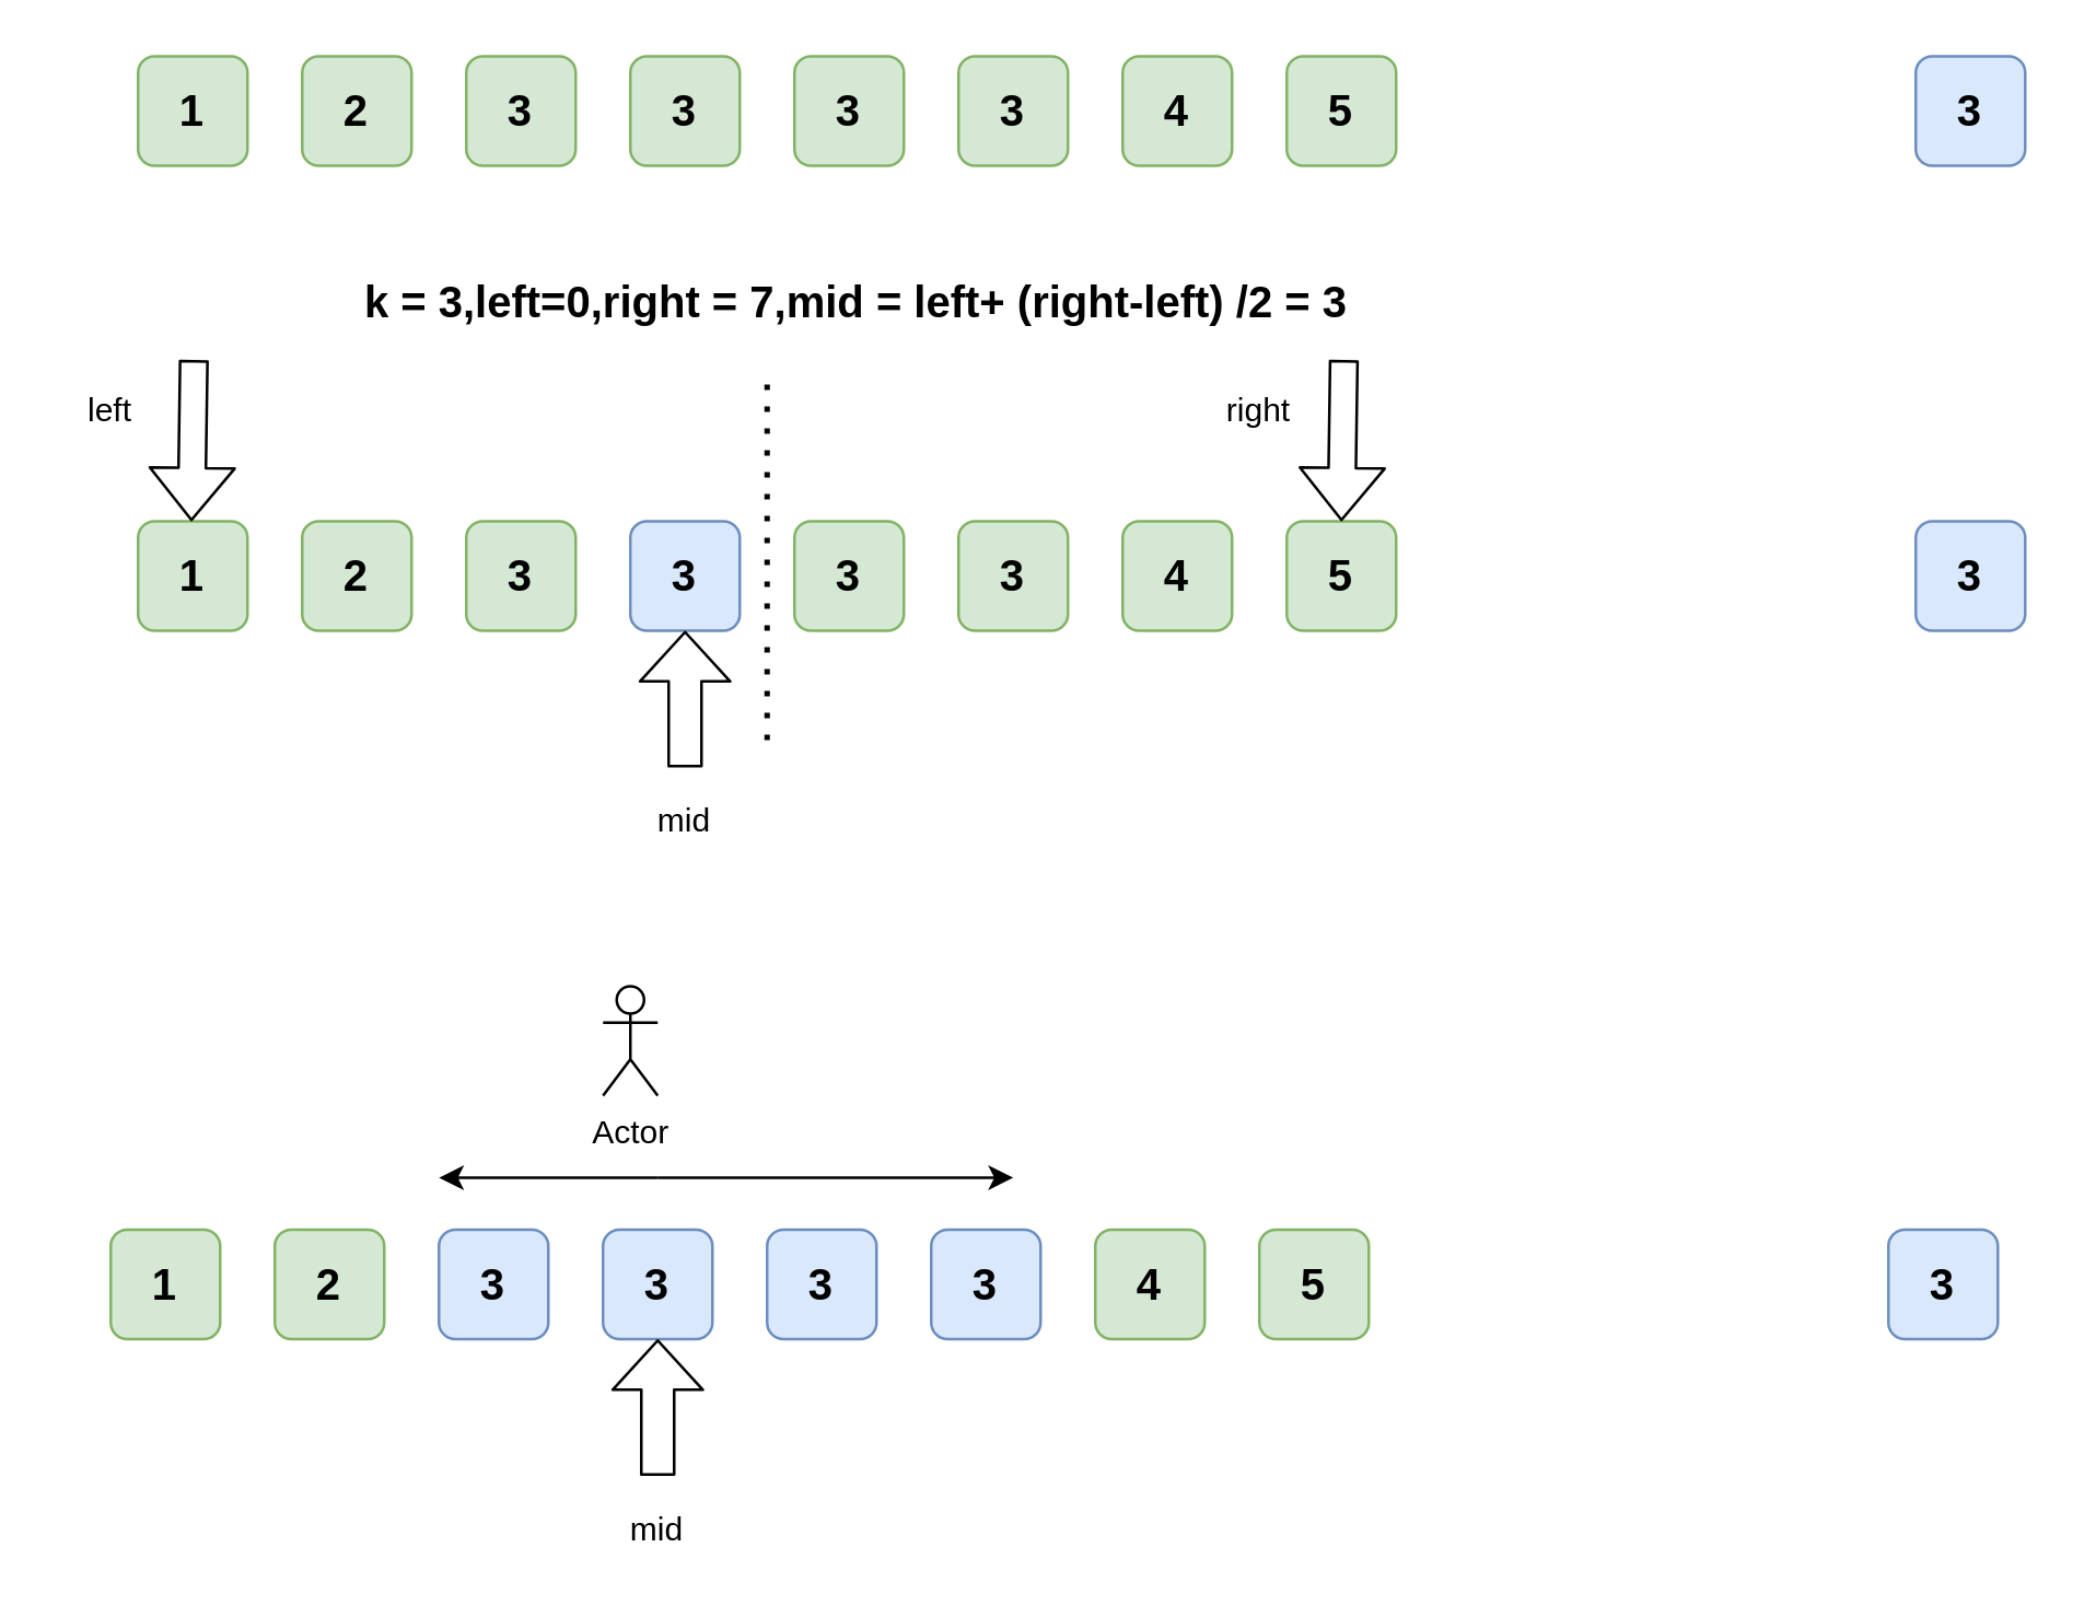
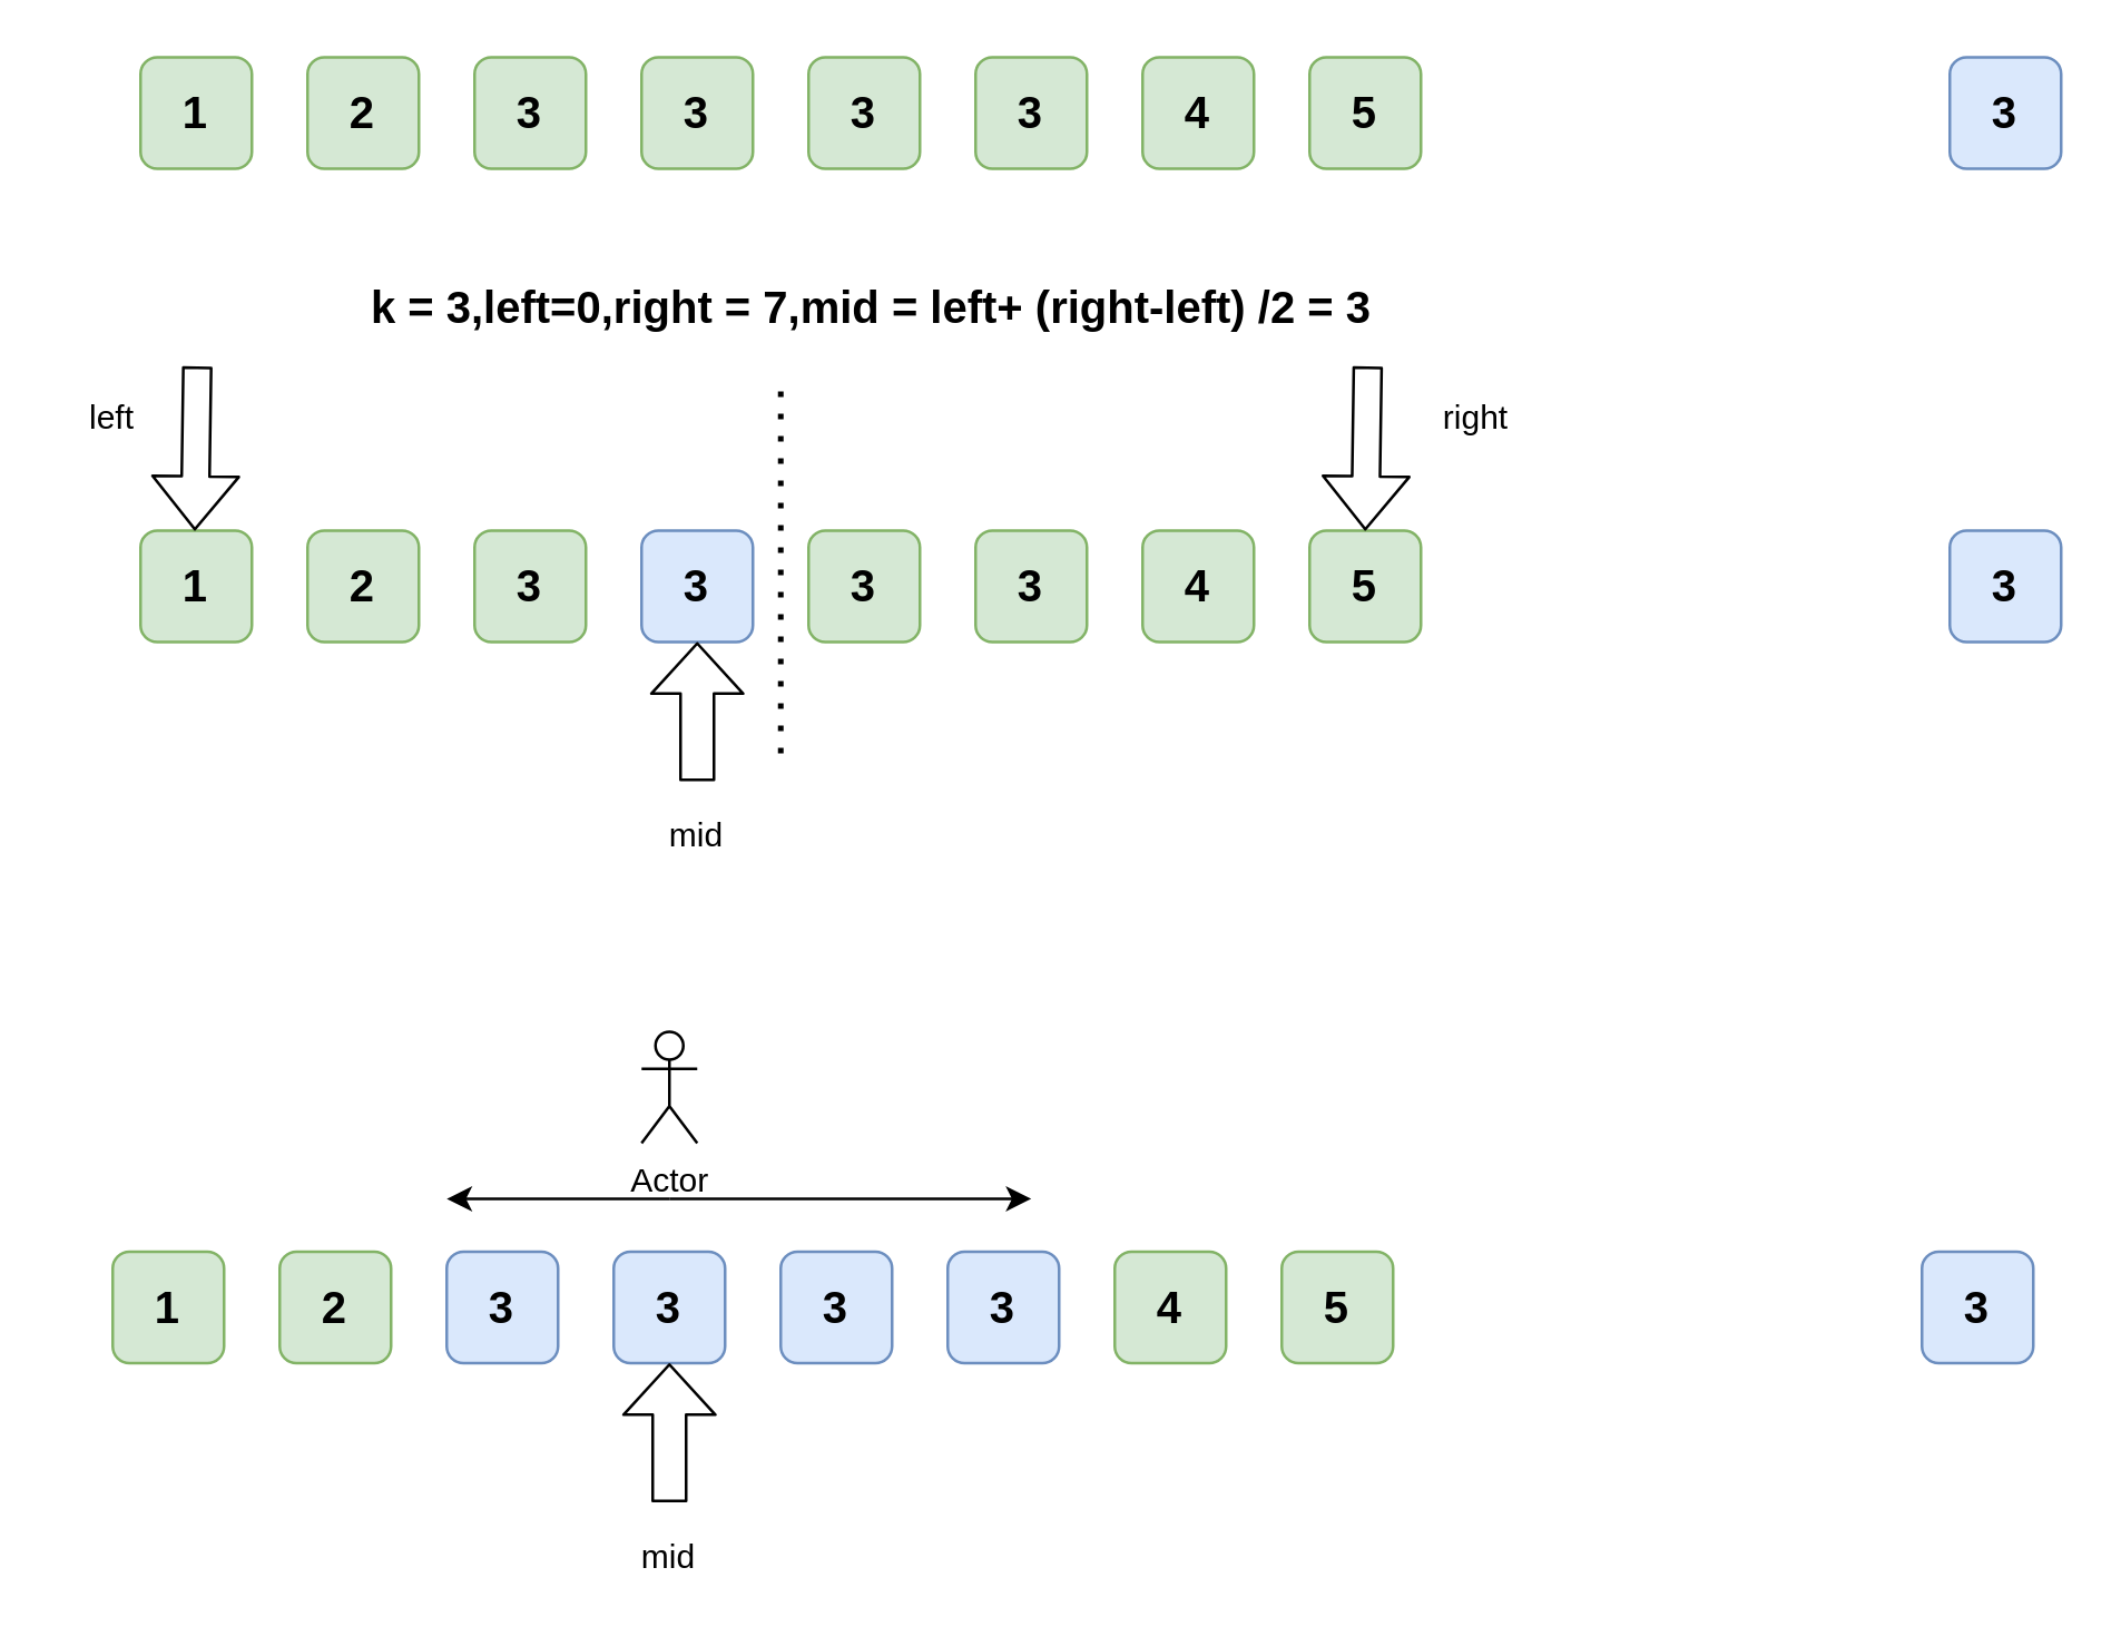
  <mxCell id="0" />
  <mxCell id="1" parent="0" />
  <mxCell id="2" value="&lt;font style=&quot;font-size: 16px&quot;&gt;&lt;b&gt;1&lt;/b&gt;&lt;/font&gt;" style="rounded=1;whiteSpace=wrap;html=1;fillColor=#d5e8d4;strokeColor=#82b366;" vertex="1" parent="1"><mxGeometry x="50" y="20" width="40" height="40" as="geometry" /></mxCell>
  <mxCell id="3" value="&lt;font style=&quot;font-size: 16px&quot;&gt;&lt;b&gt;2&lt;/b&gt;&lt;/font&gt;" style="rounded=1;whiteSpace=wrap;html=1;fillColor=#d5e8d4;strokeColor=#82b366;" vertex="1" parent="1"><mxGeometry x="110" y="20" width="40" height="40" as="geometry" /></mxCell>
  <mxCell id="4" value="&lt;font style=&quot;font-size: 16px&quot;&gt;&lt;b&gt;3&lt;/b&gt;&lt;/font&gt;" style="rounded=1;whiteSpace=wrap;html=1;fillColor=#d5e8d4;strokeColor=#82b366;" vertex="1" parent="1"><mxGeometry x="170" y="20" width="40" height="40" as="geometry" /></mxCell>
  <mxCell id="5" value="&lt;font style=&quot;font-size: 16px&quot;&gt;&lt;b&gt;3&lt;/b&gt;&lt;/font&gt;" style="rounded=1;whiteSpace=wrap;html=1;fillColor=#d5e8d4;strokeColor=#82b366;" vertex="1" parent="1"><mxGeometry x="230" y="20" width="40" height="40" as="geometry" /></mxCell>
  <mxCell id="6" value="&lt;font style=&quot;font-size: 16px&quot;&gt;&lt;b&gt;3&lt;/b&gt;&lt;/font&gt;" style="rounded=1;whiteSpace=wrap;html=1;fillColor=#d5e8d4;strokeColor=#82b366;" vertex="1" parent="1"><mxGeometry x="290" y="20" width="40" height="40" as="geometry" /></mxCell>
  <mxCell id="7" value="&lt;font style=&quot;font-size: 16px&quot;&gt;&lt;b&gt;3&lt;/b&gt;&lt;/font&gt;" style="rounded=1;whiteSpace=wrap;html=1;fillColor=#d5e8d4;strokeColor=#82b366;" vertex="1" parent="1"><mxGeometry x="350" y="20" width="40" height="40" as="geometry" /></mxCell>
  <mxCell id="8" value="&lt;font style=&quot;font-size: 16px&quot;&gt;&lt;b&gt;4&lt;/b&gt;&lt;/font&gt;" style="rounded=1;whiteSpace=wrap;html=1;fillColor=#d5e8d4;strokeColor=#82b366;" vertex="1" parent="1"><mxGeometry x="410" y="20" width="40" height="40" as="geometry" /></mxCell>
  <mxCell id="9" value="&lt;font style=&quot;font-size: 16px&quot;&gt;&lt;b&gt;5&lt;/b&gt;&lt;/font&gt;" style="rounded=1;whiteSpace=wrap;html=1;fillColor=#d5e8d4;strokeColor=#82b366;" vertex="1" parent="1"><mxGeometry x="470" y="20" width="40" height="40" as="geometry" /></mxCell>
  <mxCell id="10" value="&lt;font style=&quot;font-size: 16px&quot;&gt;&lt;b&gt;3&lt;/b&gt;&lt;/font&gt;" style="rounded=1;whiteSpace=wrap;html=1;fillColor=#dae8fc;strokeColor=#6c8ebf;" vertex="1" parent="1"><mxGeometry x="700" y="20" width="40" height="40" as="geometry" /></mxCell>
  <mxCell id="11" value="&lt;font style=&quot;font-size: 16px&quot;&gt;&lt;b&gt;k = 3,left=0,right = 7,mid = left+ (right-left) /2 = 3&amp;nbsp;&lt;/b&gt;&lt;/font&gt;" style="text;html=1;strokeColor=none;fillColor=none;align=center;verticalAlign=middle;whiteSpace=wrap;rounded=0;" vertex="1" parent="1"><mxGeometry x="100" y="90" width="430" height="40" as="geometry" /></mxCell>
  <mxCell id="12" value="&lt;font style=&quot;font-size: 16px&quot;&gt;&lt;b&gt;1&lt;/b&gt;&lt;/font&gt;" style="rounded=1;whiteSpace=wrap;html=1;fillColor=#d5e8d4;strokeColor=#82b366;" vertex="1" parent="1"><mxGeometry x="50" y="190" width="40" height="40" as="geometry" /></mxCell>
  <mxCell id="13" value="&lt;font style=&quot;font-size: 16px&quot;&gt;&lt;b&gt;2&lt;/b&gt;&lt;/font&gt;" style="rounded=1;whiteSpace=wrap;html=1;fillColor=#d5e8d4;strokeColor=#82b366;" vertex="1" parent="1"><mxGeometry x="110" y="190" width="40" height="40" as="geometry" /></mxCell>
  <mxCell id="14" value="&lt;font style=&quot;font-size: 16px&quot;&gt;&lt;b&gt;3&lt;/b&gt;&lt;/font&gt;" style="rounded=1;whiteSpace=wrap;html=1;fillColor=#d5e8d4;strokeColor=#82b366;" vertex="1" parent="1"><mxGeometry x="170" y="190" width="40" height="40" as="geometry" /></mxCell>
  <mxCell id="15" value="&lt;font style=&quot;font-size: 16px&quot;&gt;&lt;b&gt;3&lt;/b&gt;&lt;/font&gt;" style="rounded=1;whiteSpace=wrap;html=1;fillColor=#dae8fc;strokeColor=#6c8ebf;" vertex="1" parent="1"><mxGeometry x="230" y="190" width="40" height="40" as="geometry" /></mxCell>
  <mxCell id="16" value="&lt;font style=&quot;font-size: 16px&quot;&gt;&lt;b&gt;3&lt;/b&gt;&lt;/font&gt;" style="rounded=1;whiteSpace=wrap;html=1;fillColor=#d5e8d4;strokeColor=#82b366;" vertex="1" parent="1"><mxGeometry x="290" y="190" width="40" height="40" as="geometry" /></mxCell>
  <mxCell id="17" value="&lt;font style=&quot;font-size: 16px&quot;&gt;&lt;b&gt;3&lt;/b&gt;&lt;/font&gt;" style="rounded=1;whiteSpace=wrap;html=1;fillColor=#d5e8d4;strokeColor=#82b366;" vertex="1" parent="1"><mxGeometry x="350" y="190" width="40" height="40" as="geometry" /></mxCell>
  <mxCell id="18" value="&lt;font style=&quot;font-size: 16px&quot;&gt;&lt;b&gt;4&lt;/b&gt;&lt;/font&gt;" style="rounded=1;whiteSpace=wrap;html=1;fillColor=#d5e8d4;strokeColor=#82b366;" vertex="1" parent="1"><mxGeometry x="410" y="190" width="40" height="40" as="geometry" /></mxCell>
  <mxCell id="19" value="&lt;font style=&quot;font-size: 16px&quot;&gt;&lt;b&gt;5&lt;/b&gt;&lt;/font&gt;" style="rounded=1;whiteSpace=wrap;html=1;fillColor=#d5e8d4;strokeColor=#82b366;" vertex="1" parent="1"><mxGeometry x="470" y="190" width="40" height="40" as="geometry" /></mxCell>
  <mxCell id="20" value="&lt;font style=&quot;font-size: 16px&quot;&gt;&lt;b&gt;3&lt;/b&gt;&lt;/font&gt;" style="rounded=1;whiteSpace=wrap;html=1;fillColor=#dae8fc;strokeColor=#6c8ebf;" vertex="1" parent="1"><mxGeometry x="700" y="190" width="40" height="40" as="geometry" /></mxCell>
  <mxCell id="21" value="" style="endArrow=none;dashed=1;html=1;dashPattern=1 3;strokeWidth=2;" edge="1" parent="1"><mxGeometry width="50" height="50" relative="1" as="geometry"><mxPoint x="280" y="270" as="sourcePoint" /><mxPoint x="280" y="140" as="targetPoint" /></mxGeometry></mxCell>
  <mxCell id="22" value="" style="shape=flexArrow;endArrow=classic;html=1;exitX=0.909;exitY=1.025;exitDx=0;exitDy=0;exitPerimeter=0;entryX=0.5;entryY=0;entryDx=0;entryDy=0;" edge="1" parent="1" source="11" target="19"><mxGeometry width="50" height="50" relative="1" as="geometry"><mxPoint x="420" y="250" as="sourcePoint" /><mxPoint x="470" y="200" as="targetPoint" /></mxGeometry></mxCell>
  <mxCell id="23" value="" style="shape=flexArrow;endArrow=classic;html=1;exitX=0.909;exitY=1.025;exitDx=0;exitDy=0;exitPerimeter=0;entryX=0.5;entryY=0;entryDx=0;entryDy=0;" edge="1" parent="1"><mxGeometry width="50" height="50" relative="1" as="geometry"><mxPoint x="70.37" y="131" as="sourcePoint" /><mxPoint x="69.5" y="190" as="targetPoint" /></mxGeometry></mxCell>
  <mxCell id="24" value="left" style="text;html=1;strokeColor=none;fillColor=none;align=center;verticalAlign=middle;whiteSpace=wrap;rounded=0;" vertex="1" parent="1"><mxGeometry x="20" y="140" width="40" height="20" as="geometry" /></mxCell>
- <mxCell id="25" value="right" style="text;html=1;strokeColor=none;fillColor=none;align=center;verticalAlign=middle;whiteSpace=wrap;rounded=0;" vertex="1" parent="1"><mxGeometry x="440" y="140" width="40" height="20" as="geometry" /></mxCell>
+ <mxCell id="25" value="right" style="text;html=1;strokeColor=none;fillColor=none;align=center;verticalAlign=middle;whiteSpace=wrap;rounded=0;" vertex="1" parent="1"><mxGeometry x="510" y="140" width="40" height="20" as="geometry" /></mxCell>
  <mxCell id="26" value="" style="shape=flexArrow;endArrow=classic;html=1;entryX=0.5;entryY=1;entryDx=0;entryDy=0;width=12;endSize=5.68;" edge="1" parent="1" target="15"><mxGeometry width="50" height="50" relative="1" as="geometry"><mxPoint x="250" y="280" as="sourcePoint" /><mxPoint x="189.5" y="339" as="targetPoint" /></mxGeometry></mxCell>
  <mxCell id="27" value="mid" style="text;html=1;strokeColor=none;fillColor=none;align=center;verticalAlign=middle;whiteSpace=wrap;rounded=0;" vertex="1" parent="1"><mxGeometry x="230" y="290" width="40" height="20" as="geometry" /></mxCell>
  <mxCell id="28" value="&lt;font style=&quot;font-size: 16px&quot;&gt;&lt;b&gt;1&lt;/b&gt;&lt;/font&gt;" style="rounded=1;whiteSpace=wrap;html=1;fillColor=#d5e8d4;strokeColor=#82b366;" vertex="1" parent="1"><mxGeometry x="40" y="449" width="40" height="40" as="geometry" /></mxCell>
  <mxCell id="29" value="&lt;font style=&quot;font-size: 16px&quot;&gt;&lt;b&gt;2&lt;/b&gt;&lt;/font&gt;" style="rounded=1;whiteSpace=wrap;html=1;fillColor=#d5e8d4;strokeColor=#82b366;" vertex="1" parent="1"><mxGeometry x="100" y="449" width="40" height="40" as="geometry" /></mxCell>
  <mxCell id="30" value="&lt;font style=&quot;font-size: 16px&quot;&gt;&lt;b&gt;3&lt;/b&gt;&lt;/font&gt;" style="rounded=1;whiteSpace=wrap;html=1;fillColor=#dae8fc;strokeColor=#6c8ebf;" vertex="1" parent="1"><mxGeometry x="160" y="449" width="40" height="40" as="geometry" /></mxCell>
  <mxCell id="31" value="&lt;font style=&quot;font-size: 16px&quot;&gt;&lt;b&gt;3&lt;/b&gt;&lt;/font&gt;" style="rounded=1;whiteSpace=wrap;html=1;fillColor=#dae8fc;strokeColor=#6c8ebf;" vertex="1" parent="1"><mxGeometry x="220" y="449" width="40" height="40" as="geometry" /></mxCell>
  <mxCell id="32" value="&lt;font style=&quot;font-size: 16px&quot;&gt;&lt;b&gt;3&lt;/b&gt;&lt;/font&gt;" style="rounded=1;whiteSpace=wrap;html=1;fillColor=#dae8fc;strokeColor=#6c8ebf;" vertex="1" parent="1"><mxGeometry x="280" y="449" width="40" height="40" as="geometry" /></mxCell>
  <mxCell id="33" value="&lt;font style=&quot;font-size: 16px&quot;&gt;&lt;b&gt;3&lt;/b&gt;&lt;/font&gt;" style="rounded=1;whiteSpace=wrap;html=1;fillColor=#dae8fc;strokeColor=#6c8ebf;" vertex="1" parent="1"><mxGeometry x="340" y="449" width="40" height="40" as="geometry" /></mxCell>
  <mxCell id="34" value="&lt;font style=&quot;font-size: 16px&quot;&gt;&lt;b&gt;4&lt;/b&gt;&lt;/font&gt;" style="rounded=1;whiteSpace=wrap;html=1;fillColor=#d5e8d4;strokeColor=#82b366;" vertex="1" parent="1"><mxGeometry x="400" y="449" width="40" height="40" as="geometry" /></mxCell>
  <mxCell id="35" value="&lt;font style=&quot;font-size: 16px&quot;&gt;&lt;b&gt;5&lt;/b&gt;&lt;/font&gt;" style="rounded=1;whiteSpace=wrap;html=1;fillColor=#d5e8d4;strokeColor=#82b366;" vertex="1" parent="1"><mxGeometry x="460" y="449" width="40" height="40" as="geometry" /></mxCell>
  <mxCell id="36" value="&lt;font style=&quot;font-size: 16px&quot;&gt;&lt;b&gt;3&lt;/b&gt;&lt;/font&gt;" style="rounded=1;whiteSpace=wrap;html=1;fillColor=#dae8fc;strokeColor=#6c8ebf;" vertex="1" parent="1"><mxGeometry x="690" y="449" width="40" height="40" as="geometry" /></mxCell>
  <mxCell id="37" value="" style="shape=flexArrow;endArrow=classic;html=1;entryX=0.5;entryY=1;entryDx=0;entryDy=0;width=12;endSize=5.68;" edge="1" parent="1" target="31"><mxGeometry width="50" height="50" relative="1" as="geometry"><mxPoint x="240" y="539" as="sourcePoint" /><mxPoint x="179.5" y="598" as="targetPoint" /></mxGeometry></mxCell>
  <mxCell id="38" value="mid" style="text;html=1;strokeColor=none;fillColor=none;align=center;verticalAlign=middle;whiteSpace=wrap;rounded=0;" vertex="1" parent="1"><mxGeometry x="220" y="549" width="40" height="20" as="geometry" /></mxCell>
  <mxCell id="39" value="" style="endArrow=classic;html=1;" edge="1" parent="1"><mxGeometry width="50" height="50" relative="1" as="geometry"><mxPoint x="240" y="430" as="sourcePoint" /><mxPoint x="370" y="430" as="targetPoint" /></mxGeometry></mxCell>
  <mxCell id="40" value="" style="endArrow=classic;html=1;" edge="1" parent="1"><mxGeometry width="50" height="50" relative="1" as="geometry"><mxPoint x="240" y="430" as="sourcePoint" /><mxPoint x="160" y="430" as="targetPoint" /></mxGeometry></mxCell>
- <mxCell id="41" value="Actor" style="shape=umlActor;verticalLabelPosition=bottom;verticalAlign=top;html=1;outlineConnect=0;" vertex="1" parent="1"><mxGeometry x="220" y="360" width="20" height="40" as="geometry" /></mxCell>
+ <mxCell id="41" value="Actor" style="shape=umlActor;verticalLabelPosition=bottom;verticalAlign=top;html=1;outlineConnect=0;" vertex="1" parent="1"><mxGeometry x="230" y="370" width="20" height="40" as="geometry" /></mxCell>
